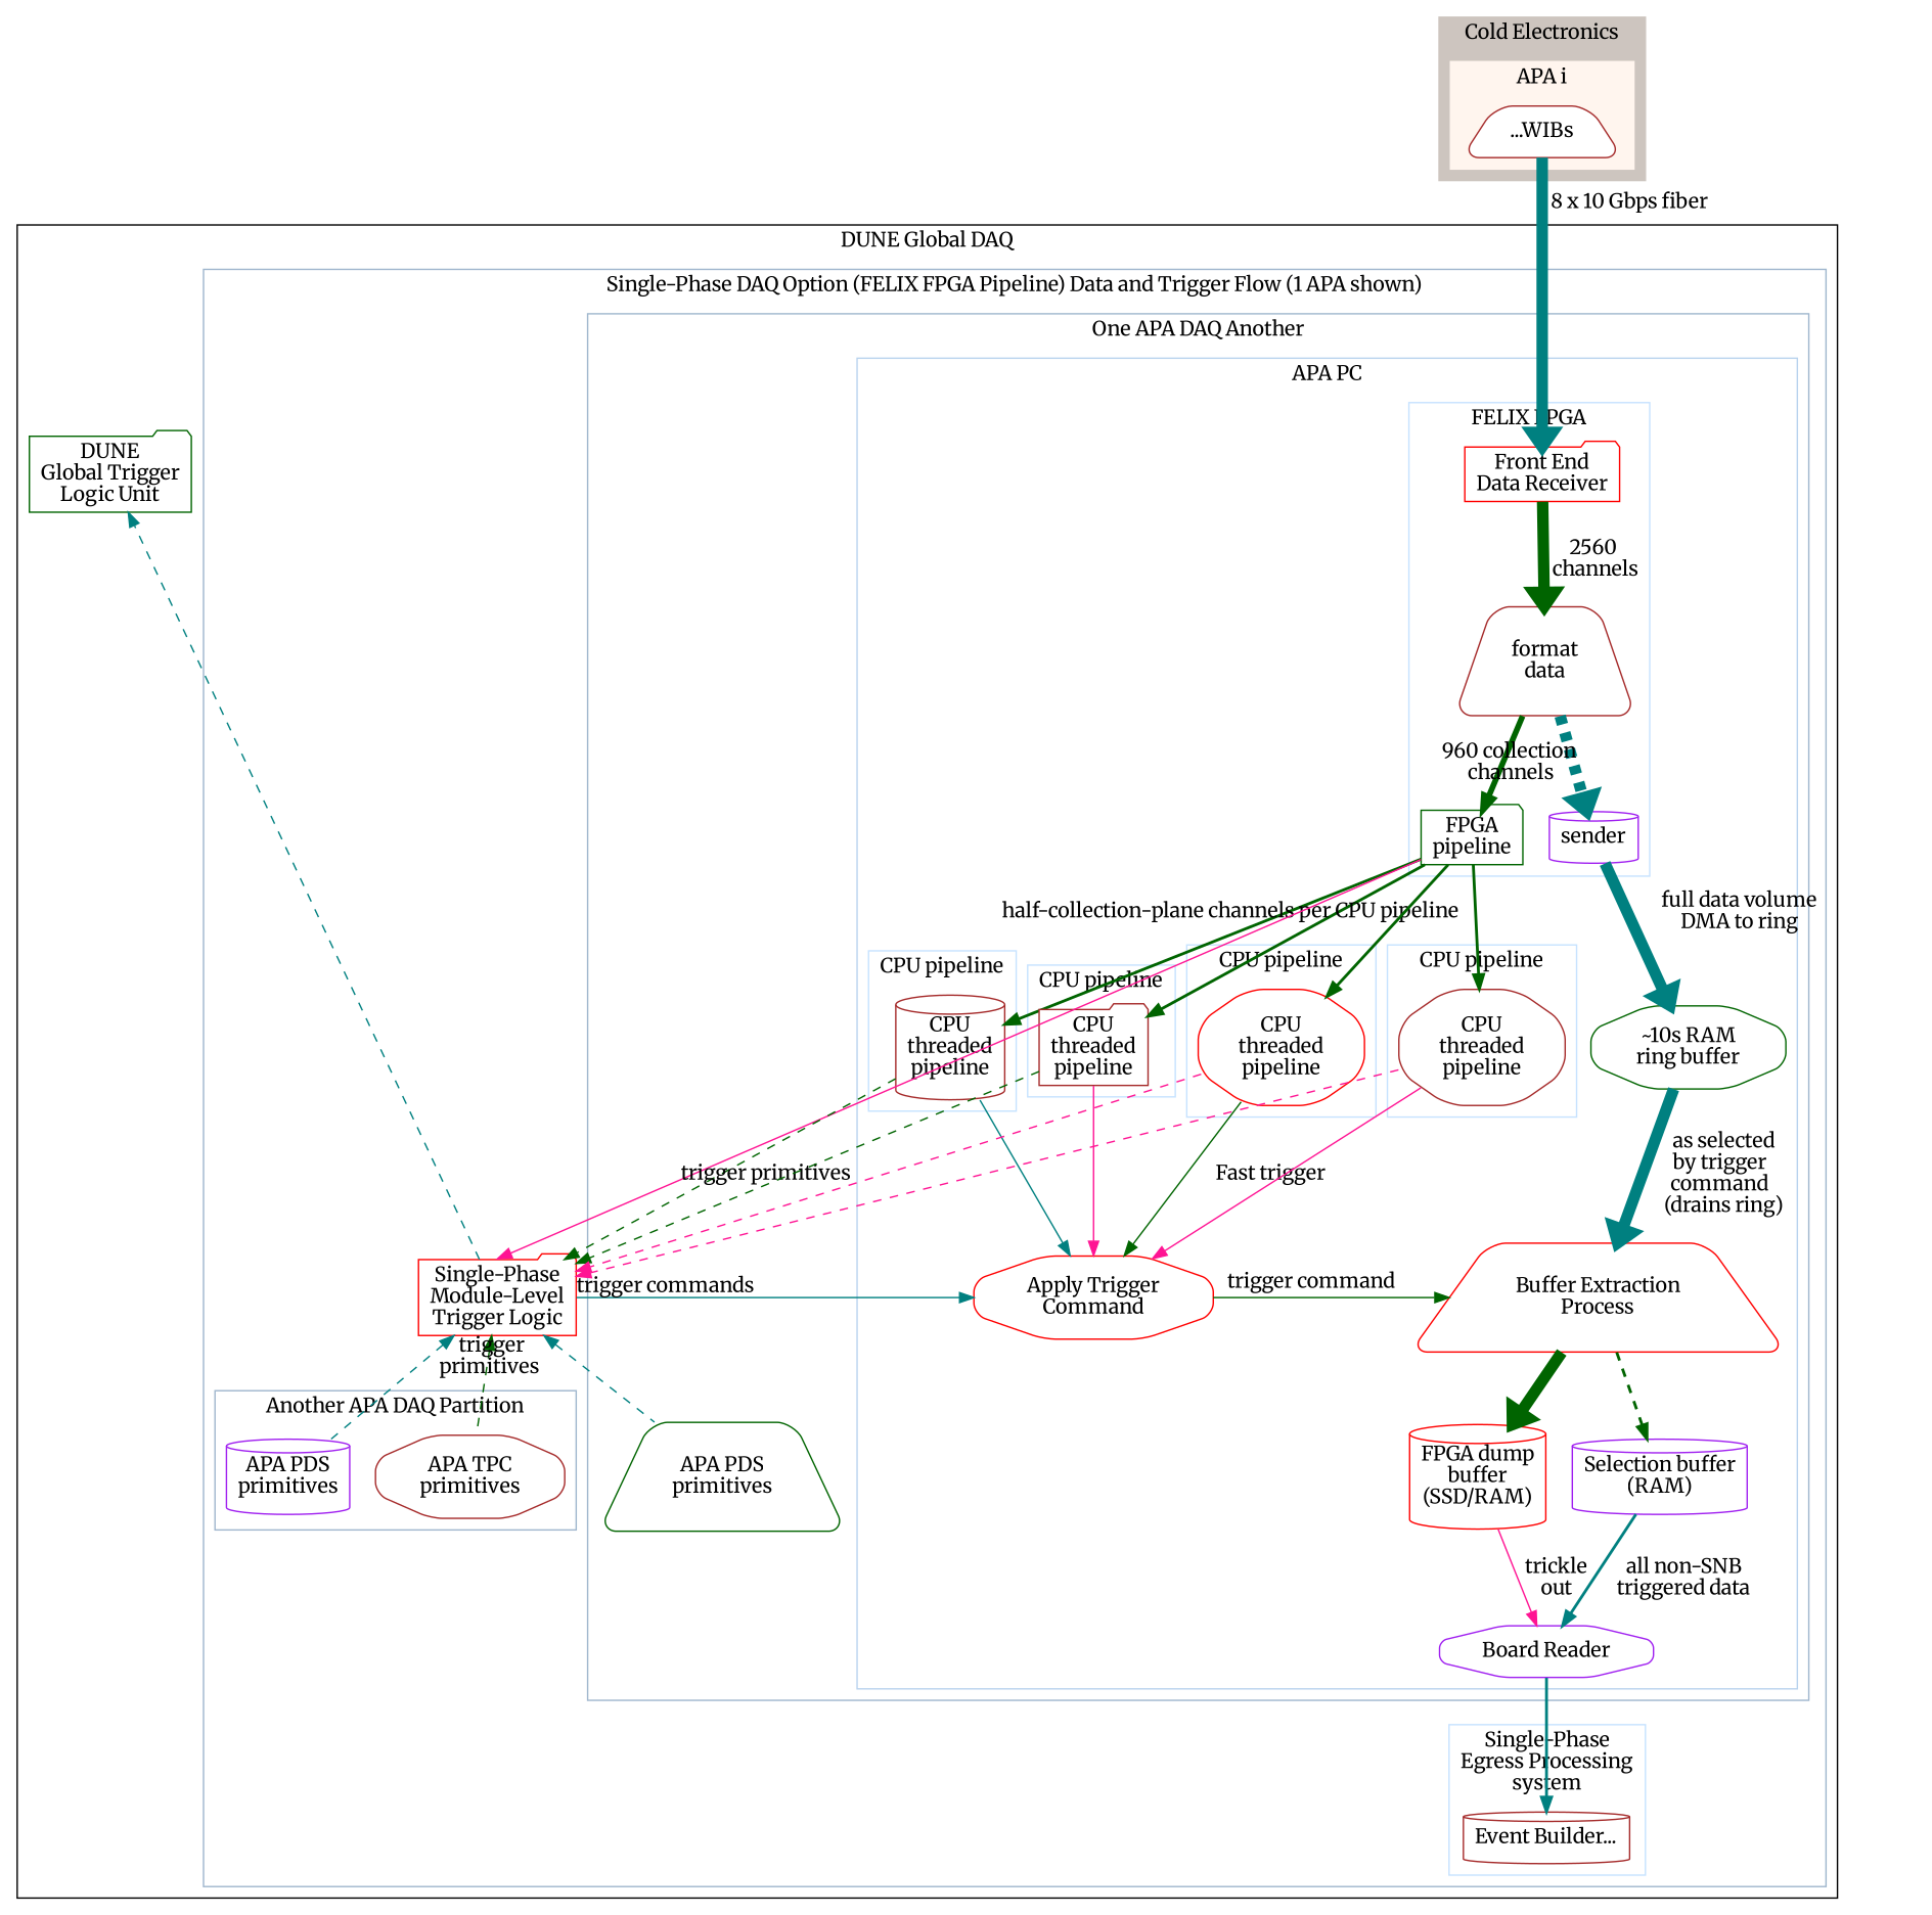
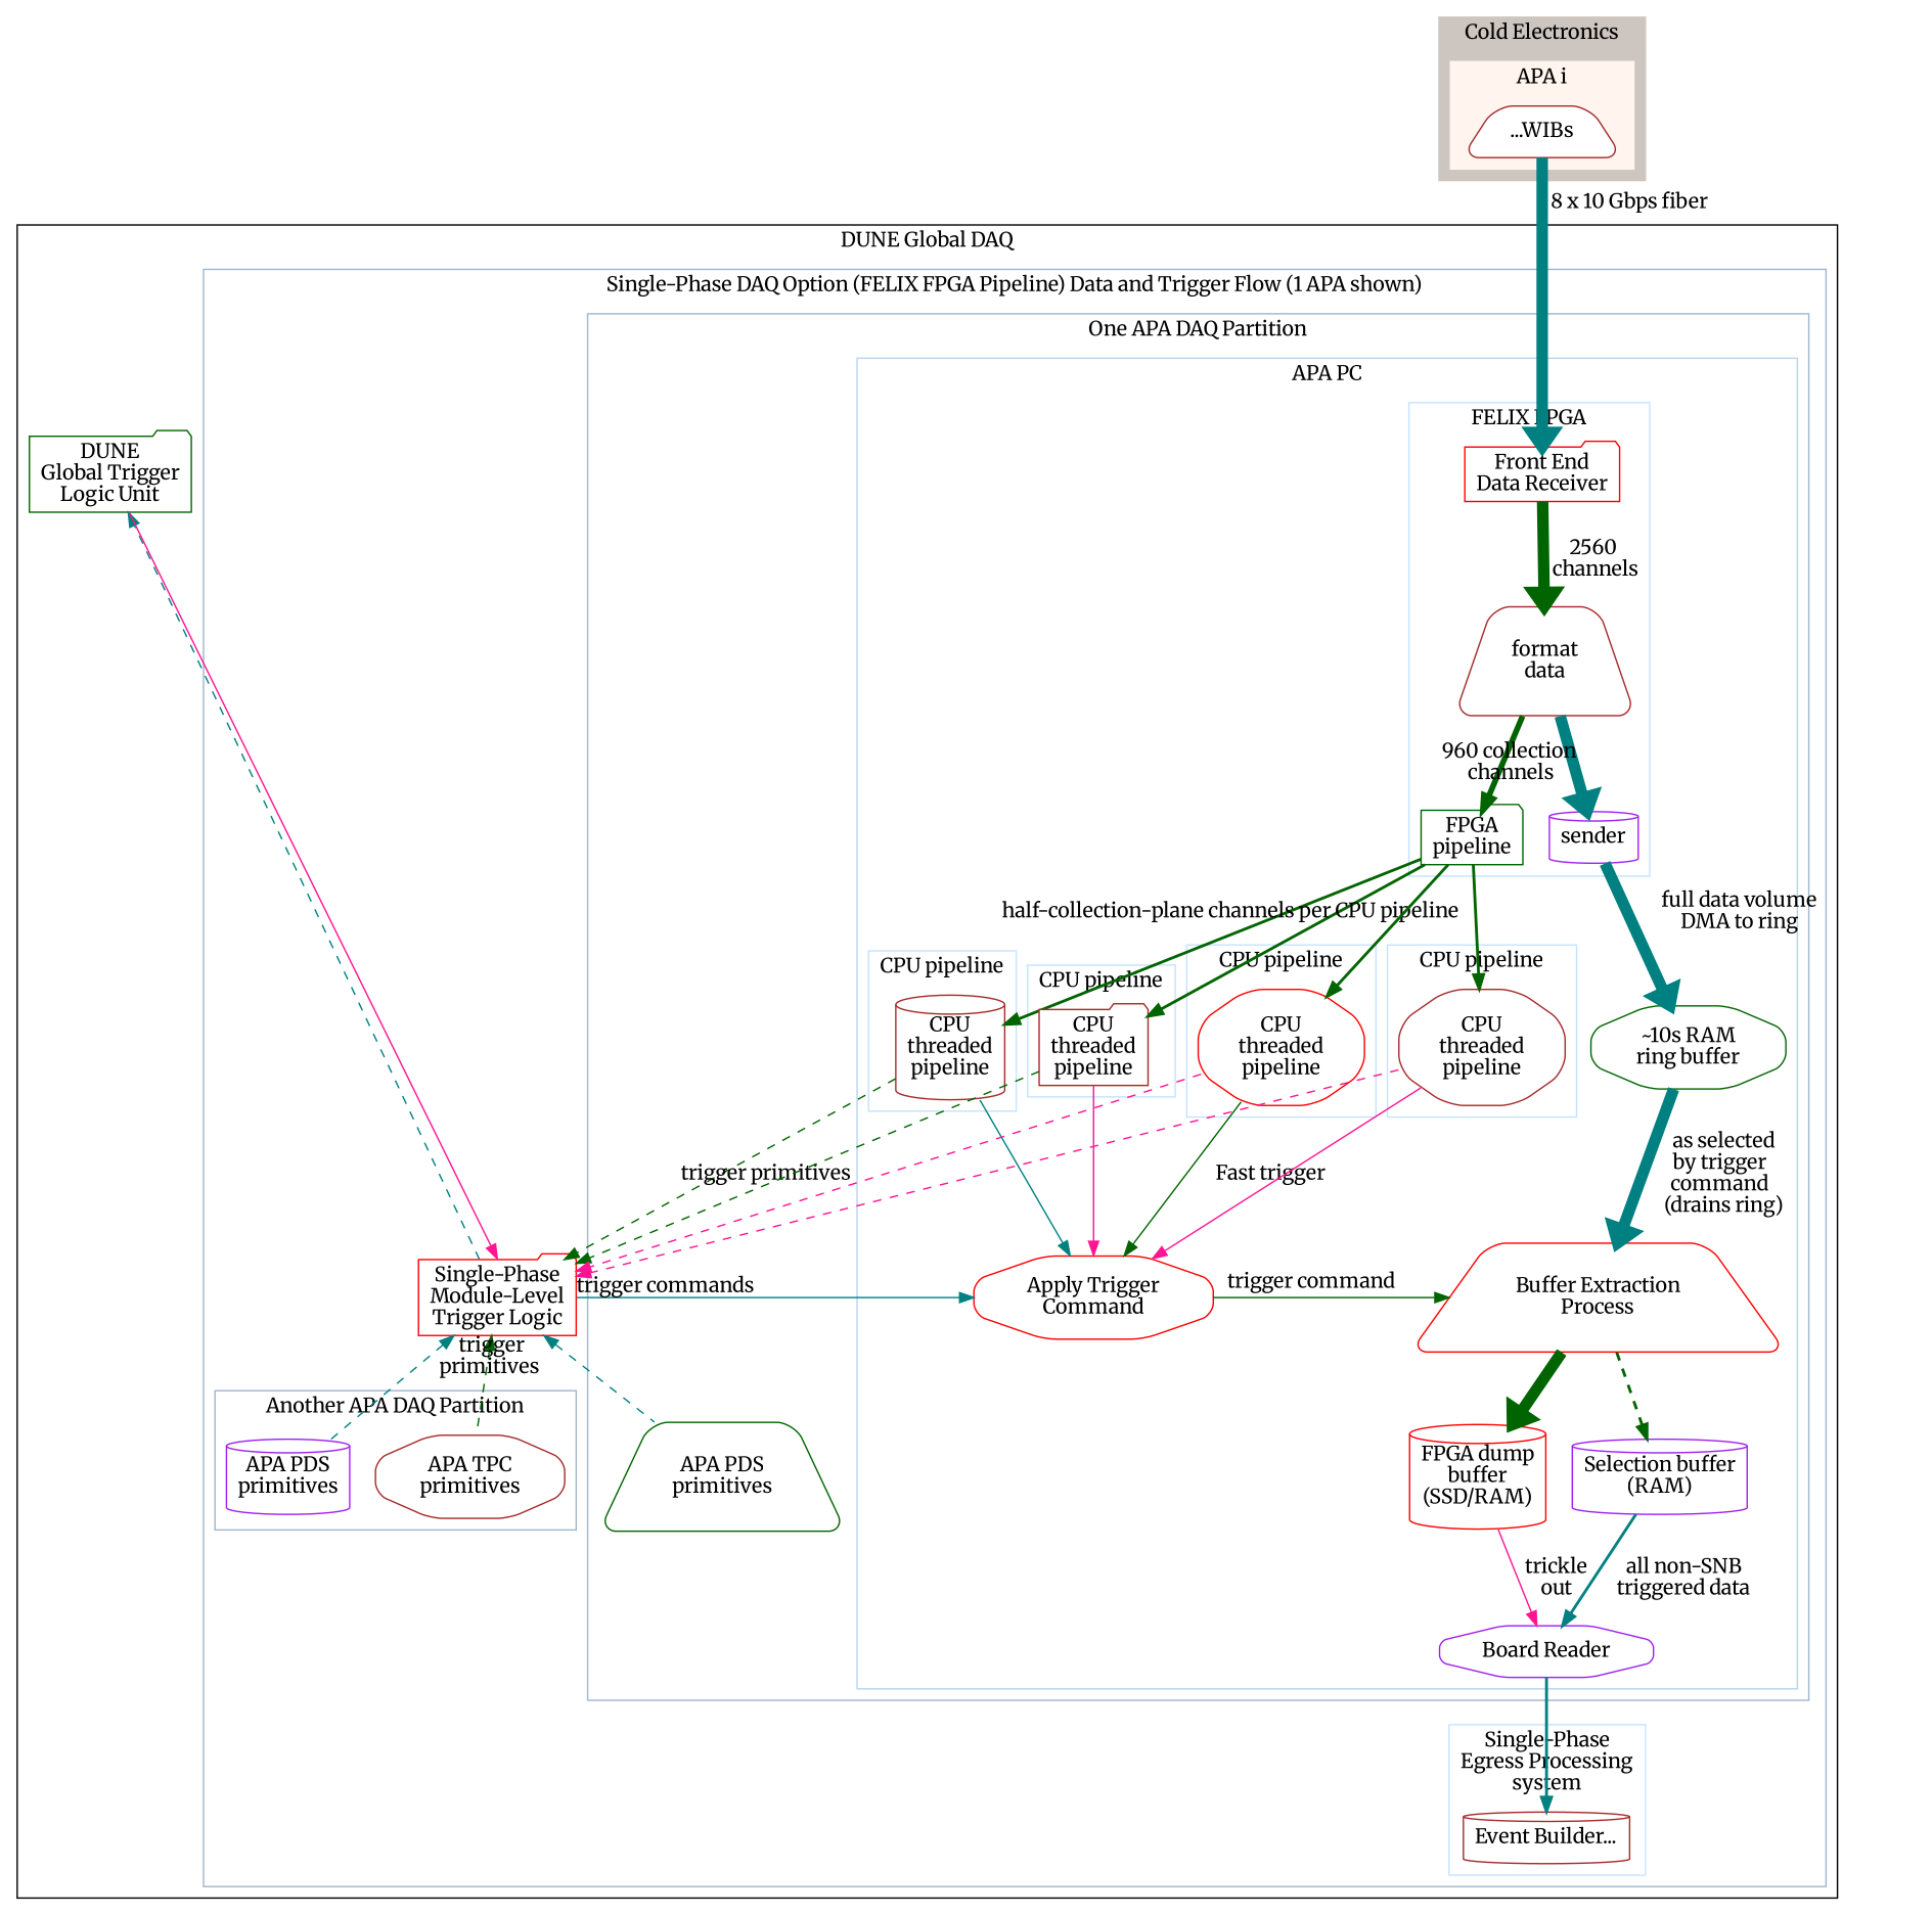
  digraph {
    fontname=Merriweather
    splines=line
    style=filled
    node [color=brown fillcolor=white fontname=Merriweather shape=cylinder style="rounded,filled"]
    edge [color=darkgreen fontname=Merriweather penwidth=1]
    n1 [label="...WIBs" shape=trapezium]
    n2 [color=purple label="APA PDS\nprimitives"]
    n3 [label="APA TPC\nprimitives" shape=octagon]
    n4 [color=red label="Buffer Extraction\nProcess" shape=trapezium]
    n5 [color=red label="Apply Trigger\nCommand" shape=octagon]
    n6 [color=red label="FPGA dump\nbuffer\n(SSD/RAM)"]
    n7 [color=purple label="Selection buffer\n(RAM)"]
    n8 [color=red label="Front End\nData Receiver" shape=folder]
    n9 [label="format\ndata" shape=trapezium]
    n10 [color=purple label=sender]
    n11 [color=darkgreen label="FPGA\npipeline" shape=folder]
    n12 [label="CPU\nthreaded\npipeline"]
    n13 [label="CPU\nthreaded\npipeline" shape=folder]
    n14 [color=red label="CPU\nthreaded\npipeline" shape=octagon]
    n15 [label="CPU\nthreaded\npipeline" shape=octagon]
    n16 [color=darkgreen label="~10s RAM\nring buffer" shape=octagon]
    n17 [color=purple label="Board Reader" shape=octagon]
    n18 [color=darkgreen label="APA PDS\nprimitives" shape=trapezium]
    n19 [label="Event Builder..."]
    n20 [color=red label="Single-Phase\nModule-Level\nTrigger Logic" shape=folder]
    n21 [color=darkgreen label="DUNE\nGlobal Trigger\nLogic Unit" shape=folder]
    pull [color=black shape=box style=invis]
    subgraph cluster_1 {
      color=seashell3
      label="Cold Electronics"
      subgraph cluster_2 {
        color=seashell
        label="APA i"
        n1
      }
    }
    subgraph cluster_3 {
      color=black
      label="DUNE Global DAQ"
      style=solid
      n21
      subgraph cluster_4 {
        color=slategray3
        label="Single-Phase DAQ Option (FELIX FPGA Pipeline) Data and Trigger Flow (1 APA shown)"
        style=solid
        n20
        subgraph cluster_5 {
          color=slategray3
          label="Another APA DAQ Partition"
          style=solid
          n2
          n3
        }
        subgraph cluster_6 {
          color=slategray3
-         label="One APA DAQ Another"
+         label="One APA DAQ Partition"
          style=solid
          n18
          subgraph cluster_7 {
            color=slategray2
            label="APA PC"
            style=solid
            n16
            n17
            subgraph sub_8 {
              color=slategray2
              label="APA PC"
              rank=same
              style=solid
              n4
              n5
            }
            subgraph sub_9 {
              color=slategray2
              label="APA PC"
              rank=same
              style=solid
              n6
              n7
            }
            subgraph cluster_10 {
              color=slategray1
              label="FELIX FPGA"
              style=solid
              n8
              n9
              n10
              n11
            }
            subgraph cluster_11 {
              color=slategray1
              label="CPU pipeline"
              style=solid
              n12
            }
            subgraph cluster_12 {
              color=slategray1
              label="CPU pipeline"
              style=solid
              n13
            }
            subgraph cluster_13 {
              color=slategray1
              label="CPU pipeline"
              style=solid
              n14
            }
            subgraph cluster_14 {
              color=slategray1
              label="CPU pipeline"
              style=solid
              n15
            }
          }
        }
        subgraph cluster_15 {
          color=slategray1
          label="Single-Phase\nEgress Processing\nsystem"
          style=solid
          n19
        }
      }
    }
    n1 -> n8 [color=teal label="  8 x 10 Gbps fiber" penwidth=8]
    n4 -> n6 [penwidth=8]
    n4 -> n7 [penwidth=2 style=dashed]
    n5 -> n4 [label="trigger command" style=solid]
    n5 -> n18 [color=violetred4 fontcolor=violetred4 style=invis]
    n6 -> n17 [color=deeppink label="trickle\nout" style=solid]
    n7 -> n17 [color=teal label="all non-SNB\ntriggered data" penwidth=2]
    n8 -> n9 [label=" 2560\n  channels" penwidth=8 weight=2]
-   n9 -> n10 [color=teal penwidth=8 weight=3 style=dashed]
+   n9 -> n10 [color=teal penwidth=8 weight=3]
    n9 -> n11 [label="960 collection \nchannels" penwidth=4]
    n10 -> n16 [color=teal label="      full data volume\n      DMA to ring" penwidth=8 weight=2]
    n11 -> n12 [penwidth=2 weight=2]
    n11 -> n13 [label="half-collection-plane channels per CPU pipeline" penwidth=2]
    n11 -> n14 [penwidth=2]
    n11 -> n15 [penwidth=2]
    n12 -> n5 [color=teal style=solid]
    n12 -> n20 [label="trigger primitives" style=dashed]
    n13 -> n5 [color=deeppink style=solid]
    n13 -> n20 [constraint=false style=dashed]
    n14 -> n5 [label="Fast trigger" style=solid]
    n14 -> n20 [color=deeppink constraint=false style=dashed]
    n15 -> n5 [color=deeppink style=solid]
    n15 -> n20 [color=deeppink constraint=false style=dashed]
    n16 -> n4 [color=teal label="  as selected\nby trigger\ncommand\n  (drains ring)" penwidth=8]
    n17 -> n19 [color=teal penwidth=2]
    n20 -> n2 [color=teal dir=back style=dashed]
    n20 -> n3 [dir=back style=dashed]
    n20 -> n5 [color=teal style=solid taillabel="trigger commands"]
    n20 -> n18 [color=teal dir=back style=dashed taillabel="trigger\nprimitives "]
    n20 -> n21 [color=teal constraint=false style=dashed]
-   n11 -> n20 [color=deeppink constraint=false headport=n style=solid]
+   n21 -> n20 [color=deeppink constraint=false headport=n style=solid]
    pull -> n4 [color=violetred4 fontcolor=violetred4 style=invis]
  }
